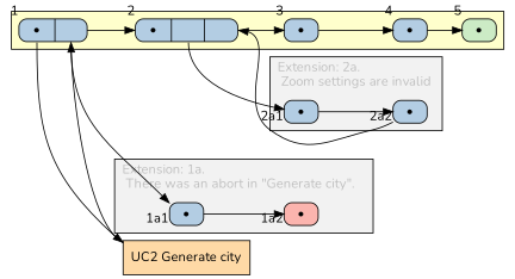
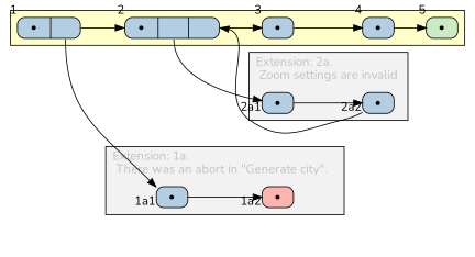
  digraph {
    fontcolor=gray
    fontname=Nunito
    labeljust=l
    nodesep=0.2
    rankdir=LR
    ranksep=0.4
    node [fillcolor="#b3cde3" fontname=Nunito shape=Mrecord style=filled]
    edge [fontname=Nunito headport=JMP tailport=JMP]
    n1 [height=0.1 label="{<JMP>&bull;|<EXT>}" width=1.0 xlabel=1]
    n2 [height=0.1 label="{<JMP>&bull;|<EXT>|<OUT>}" width=1.5 xlabel=2]
    n3 [height=0.1 label="{<JMP>&bull;}" width=0.5 xlabel=3]
    n4 [height=0.1 label="{<JMP>&bull;}" width=0.5 xlabel=4]
    n5 [fillcolor="#ccebc5" height=0.1 label="{<JMP>&bull;}" width=0.5 xlabel=5]
    n6 [height=0.1 label="{<JMP>&bull;}" width=0.5 xlabel="1a1"]
    n7 [fillcolor="#fbb4ae" height=0.1 label="{<JMP>&bull;}" width=0.5 xlabel="1a2"]
    n8 [height=0.1 label="{<JMP>&bull;}" width=0.5 xlabel="2a1"]
    n9 [height=0.1 label="{<JMP>&bull;}" width=0.5 xlabel="2a2"]
-   n10 [fillcolor="#fed9a6" height=0.5 label="UC2 Generate city" shape=box width=0.5]
    subgraph cluster_1 {
      bgcolor="#ffffcc"
      n1
      n2
      n3
      n4
      n5
    }
    subgraph cluster_2 {
      bgcolor="#f2f2f2"
      label="Extension: 1a.\l There was an abort in \"Generate city\". "
      n6
      n7
    }
    subgraph cluster_3 {
      bgcolor="#f2f2f2"
      label="Extension: 2a.\l Zoom settings are invalid "
      n8
      n9
    }
    n1 -> n2 [tailport=EXT]
    n1 -> n6 [tailport=EXT]
-   n1 -> n10 [headport=""]
    n2 -> n3 [tailport=OUT]
    n2 -> n8 [tailport=EXT]
    n3 -> n4
    n4 -> n5
    n6 -> n7
    n8 -> n9
    n9 -> n2 [headport=OUT]
-   n10 -> n1 [headport=EXT tailport=""]
  }
